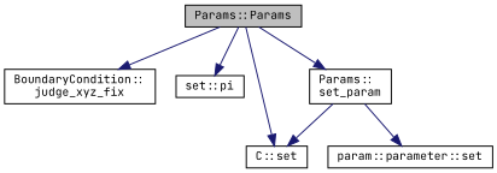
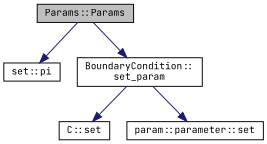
  digraph {
    fontname="JetBrains Mono"
    rankdir=TB
    node [color=black fillcolor=white fontname="JetBrains Mono" fontsize=10 shape=record style=filled]
    edge [color=midnightblue fontname="JetBrains Mono" fontsize=10 labelfontname=Helvetica labelfontsize=10 style=solid]
    n1 [fillcolor=grey75 fontcolor=black height=0.2 label="Params::Params" width=0.4]
-   n2 [height=0.2 label="BoundaryCondition::\ljudge_xyz_fix" width=0.4]
    n3 [height=0.2 label="set::pi" width=0.4]
    n4 [height=0.2 label="C::set" width=0.4]
-   n5 [height=0.2 label="Params::\lset_param" width=0.4]
+   n5 [height=0.2 label="BoundaryCondition::\lset_param" width=0.4]
    n6 [height=0.2 label="param::parameter::set" width=0.4]
-   n1 -> n2
    n1 -> n3
-   n1 -> n4
    n1 -> n5
    n5 -> n4
    n5 -> n6
  }
